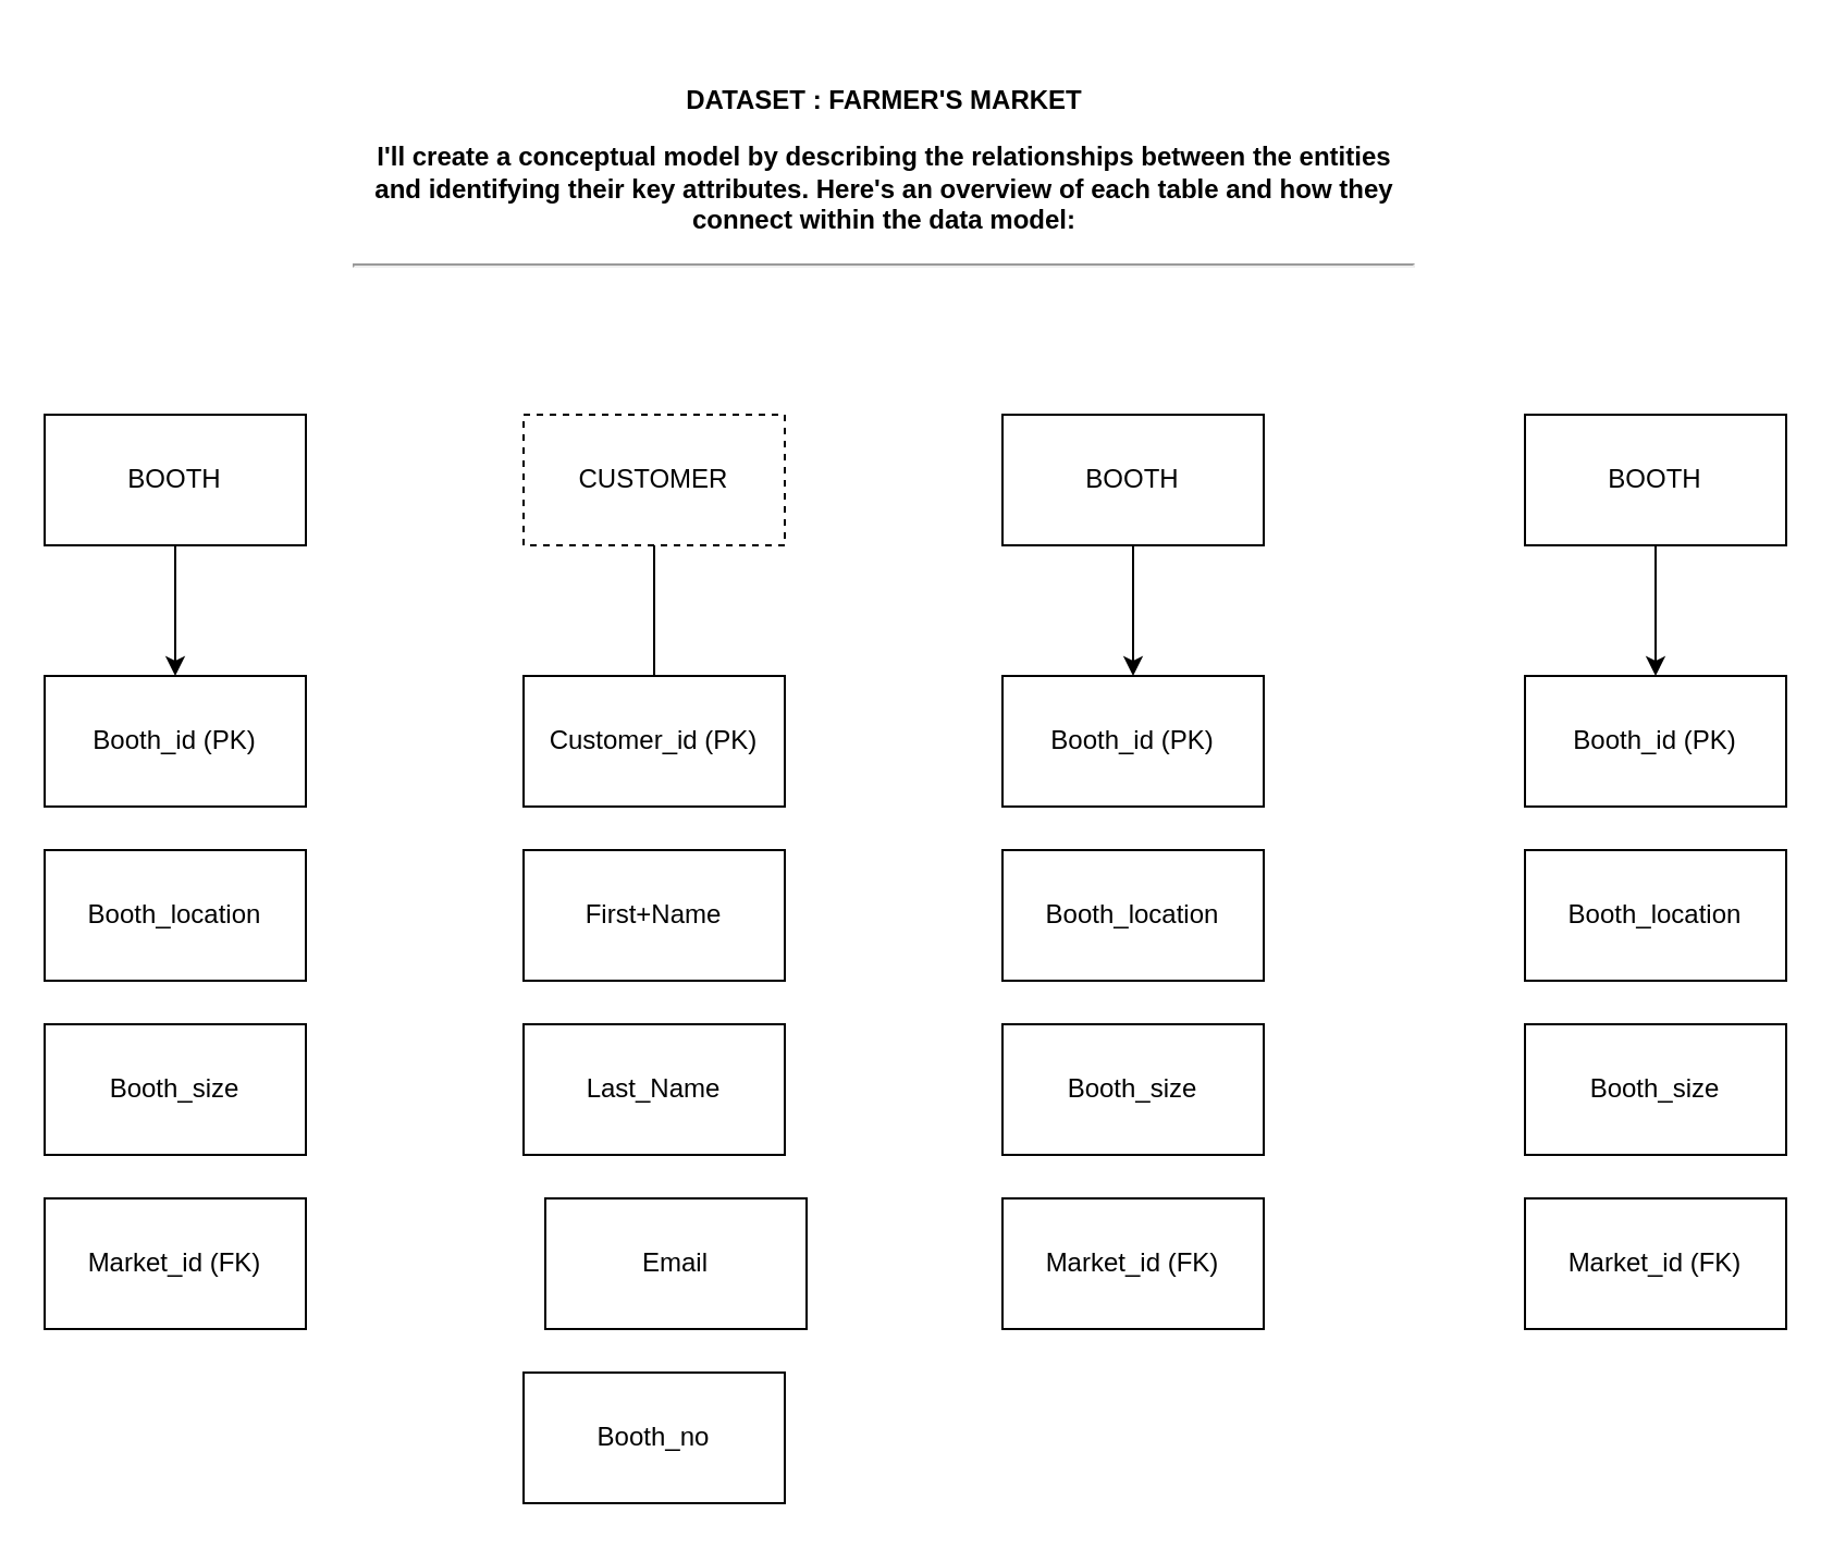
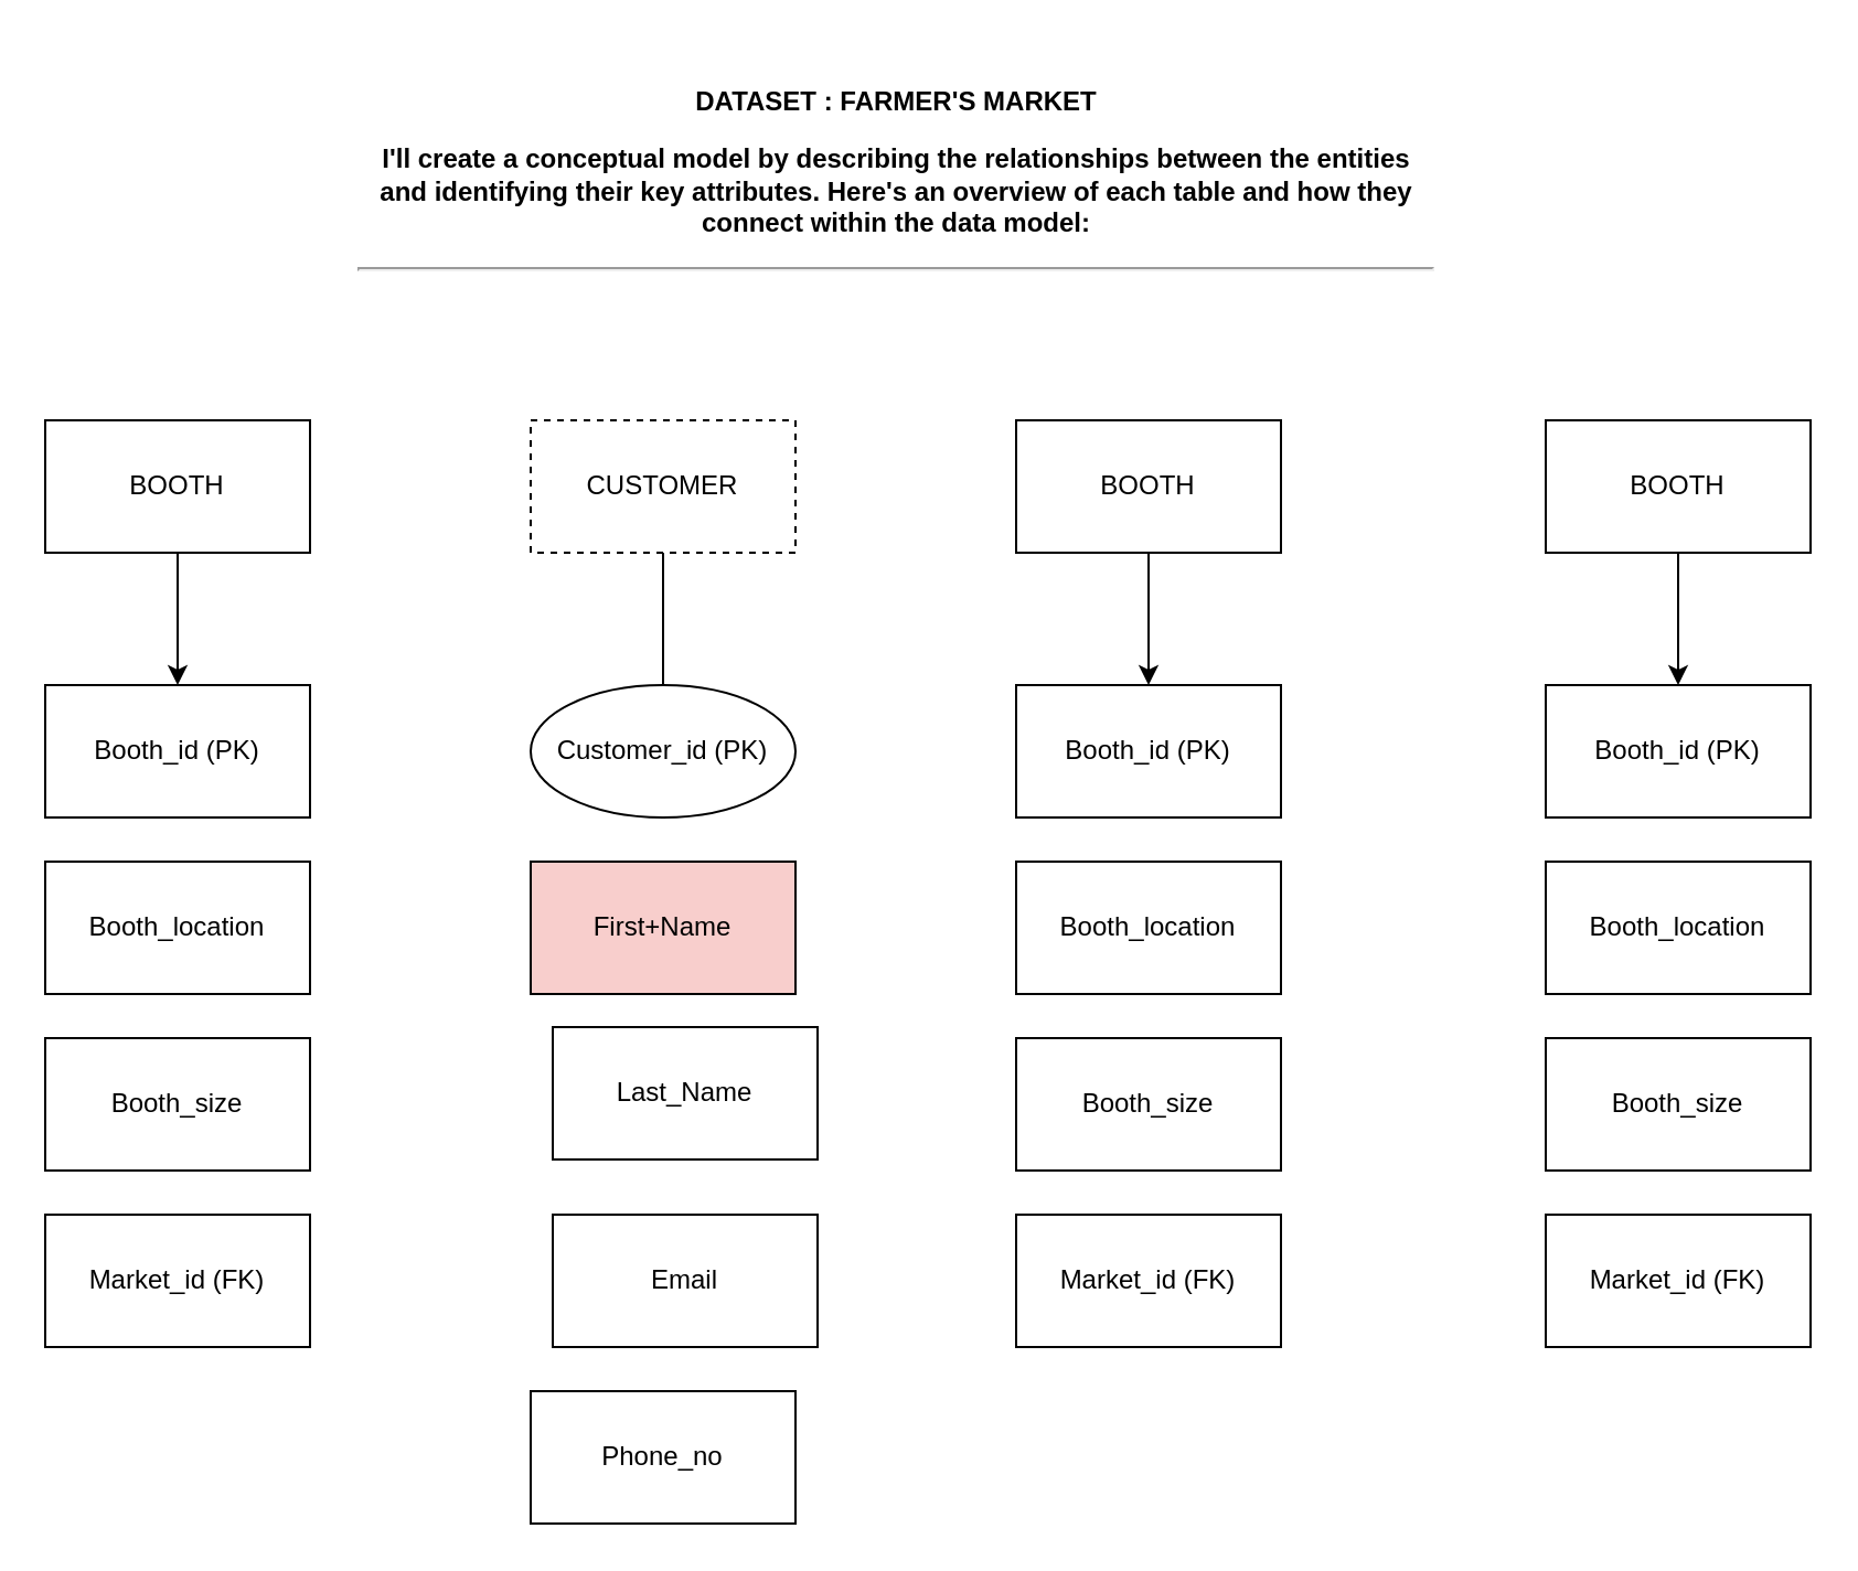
  <mxCell id="0" />
  <mxCell id="1" parent="0" />
  <mxCell id="2" value="" style="edgeStyle=orthogonalEdgeStyle;rounded=0;orthogonalLoop=1;jettySize=auto;html=1;" edge="1" parent="1" source="3" target="5"><mxGeometry relative="1" as="geometry" /></mxCell>
  <mxCell id="3" value="BOOTH" style="rounded=0;whiteSpace=wrap;html=1;" vertex="1" parent="1"><mxGeometry x="20" y="190" width="120" height="60" as="geometry" /></mxCell>
  <mxCell id="4" value="&lt;p align=&quot;center&quot;&gt;&lt;b&gt;DATASET : FARMER'S MARKET &lt;br&gt;&lt;/b&gt;&lt;/p&gt;&lt;p align=&quot;center&quot;&gt;&lt;b&gt;I'll create a conceptual model by describing the relationships between the entities and identifying their key attributes. Here's an overview of each table and how they connect within the data model:&lt;/b&gt;&lt;/p&gt;&lt;hr&gt;&lt;h1 style=&quot;margin-top: 0px;&quot;&gt;&lt;/h1&gt;&lt;p&gt;&lt;br&gt;&lt;/p&gt;" style="text;html=1;whiteSpace=wrap;overflow=hidden;rounded=0;" vertex="1" parent="1"><mxGeometry x="160" y="20" width="490" height="120" as="geometry" /></mxCell>
  <mxCell id="5" value="Booth_id (PK)" style="rounded=0;whiteSpace=wrap;html=1;" vertex="1" parent="1"><mxGeometry x="20" y="310" width="120" height="60" as="geometry" /></mxCell>
  <mxCell id="6" value="Booth_location" style="rounded=0;whiteSpace=wrap;html=1;" vertex="1" parent="1"><mxGeometry x="20" y="390" width="120" height="60" as="geometry" /></mxCell>
  <mxCell id="7" value="Booth_size" style="rounded=0;whiteSpace=wrap;html=1;" vertex="1" parent="1"><mxGeometry x="20" y="470" width="120" height="60" as="geometry" /></mxCell>
  <mxCell id="8" value="Market_id (FK)" style="rounded=0;whiteSpace=wrap;html=1;" vertex="1" parent="1"><mxGeometry x="20" y="550" width="120" height="60" as="geometry" /></mxCell>
  <mxCell id="9" value="" style="edgeStyle=orthogonalEdgeStyle;rounded=0;orthogonalLoop=1;jettySize=auto;html=1;endArrow=none;" edge="1" source="10" target="11" parent="1"><mxGeometry relative="1" as="geometry" /></mxCell>
  <mxCell id="10" value="CUSTOMER" style="rounded=0;whiteSpace=wrap;html=1;dashed=1;" vertex="1" parent="1"><mxGeometry x="240" y="190" width="120" height="60" as="geometry" /></mxCell>
- <mxCell id="11" value="Customer_id (PK)" style="rounded=0;whiteSpace=wrap;html=1;" vertex="1" parent="1"><mxGeometry x="240" y="310" width="120" height="60" as="geometry" /></mxCell>
- <mxCell id="12" value="First+Name" style="rounded=0;whiteSpace=wrap;html=1;" vertex="1" parent="1"><mxGeometry x="240" y="390" width="120" height="60" as="geometry" /></mxCell>
- <mxCell id="13" value="Last_Name" style="rounded=0;whiteSpace=wrap;html=1;" vertex="1" parent="1"><mxGeometry x="240" y="470" width="120" height="60" as="geometry" /></mxCell>
+ <mxCell id="11" value="Customer_id (PK)" style="ellipse;whiteSpace=wrap;html=1;" vertex="1" parent="1"><mxGeometry x="240" y="310" width="120" height="60" as="geometry" /></mxCell>
+ <mxCell id="12" value="First+Name" style="rounded=0;whiteSpace=wrap;html=1;fillColor=#f8cecc;" vertex="1" parent="1"><mxGeometry x="240" y="390" width="120" height="60" as="geometry" /></mxCell>
+ <mxCell id="13" value="Last_Name" style="rounded=0;whiteSpace=wrap;html=1;" vertex="1" parent="1"><mxGeometry x="250" y="465" width="120" height="60" as="geometry" /></mxCell>
  <mxCell id="14" value="Email" style="rounded=0;whiteSpace=wrap;html=1;" vertex="1" parent="1"><mxGeometry x="250" y="550" width="120" height="60" as="geometry" /></mxCell>
  <mxCell id="15" value="" style="edgeStyle=orthogonalEdgeStyle;rounded=0;orthogonalLoop=1;jettySize=auto;html=1;" edge="1" source="16" target="17" parent="1"><mxGeometry relative="1" as="geometry" /></mxCell>
  <mxCell id="16" value="BOOTH" style="rounded=0;whiteSpace=wrap;html=1;" vertex="1" parent="1"><mxGeometry x="460" y="190" width="120" height="60" as="geometry" /></mxCell>
  <mxCell id="17" value="Booth_id (PK)" style="rounded=0;whiteSpace=wrap;html=1;" vertex="1" parent="1"><mxGeometry x="460" y="310" width="120" height="60" as="geometry" /></mxCell>
  <mxCell id="18" value="Booth_location" style="rounded=0;whiteSpace=wrap;html=1;" vertex="1" parent="1"><mxGeometry x="460" y="390" width="120" height="60" as="geometry" /></mxCell>
  <mxCell id="19" value="Booth_size" style="rounded=0;whiteSpace=wrap;html=1;" vertex="1" parent="1"><mxGeometry x="460" y="470" width="120" height="60" as="geometry" /></mxCell>
  <mxCell id="20" value="Market_id (FK)" style="rounded=0;whiteSpace=wrap;html=1;" vertex="1" parent="1"><mxGeometry x="460" y="550" width="120" height="60" as="geometry" /></mxCell>
  <mxCell id="21" value="" style="edgeStyle=orthogonalEdgeStyle;rounded=0;orthogonalLoop=1;jettySize=auto;html=1;" edge="1" source="22" target="23" parent="1"><mxGeometry relative="1" as="geometry" /></mxCell>
  <mxCell id="22" value="BOOTH" style="rounded=0;whiteSpace=wrap;html=1;" vertex="1" parent="1"><mxGeometry x="700" y="190" width="120" height="60" as="geometry" /></mxCell>
  <mxCell id="23" value="Booth_id (PK)" style="rounded=0;whiteSpace=wrap;html=1;" vertex="1" parent="1"><mxGeometry x="700" y="310" width="120" height="60" as="geometry" /></mxCell>
  <mxCell id="24" value="Booth_location" style="rounded=0;whiteSpace=wrap;html=1;" vertex="1" parent="1"><mxGeometry x="700" y="390" width="120" height="60" as="geometry" /></mxCell>
  <mxCell id="25" value="Booth_size" style="rounded=0;whiteSpace=wrap;html=1;" vertex="1" parent="1"><mxGeometry x="700" y="470" width="120" height="60" as="geometry" /></mxCell>
  <mxCell id="26" value="Market_id (FK)" style="rounded=0;whiteSpace=wrap;html=1;" vertex="1" parent="1"><mxGeometry x="700" y="550" width="120" height="60" as="geometry" /></mxCell>
- <mxCell id="27" value="Booth_no" style="rounded=0;whiteSpace=wrap;html=1;" vertex="1" parent="1"><mxGeometry x="240" y="630" width="120" height="60" as="geometry" /></mxCell>
+ <mxCell id="27" value="Phone_no" style="rounded=0;whiteSpace=wrap;html=1;" vertex="1" parent="1"><mxGeometry x="240" y="630" width="120" height="60" as="geometry" /></mxCell>
